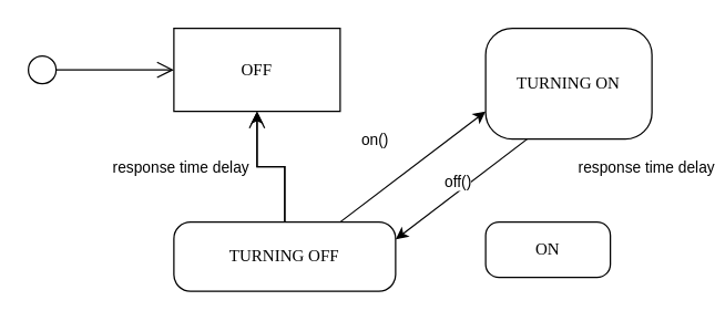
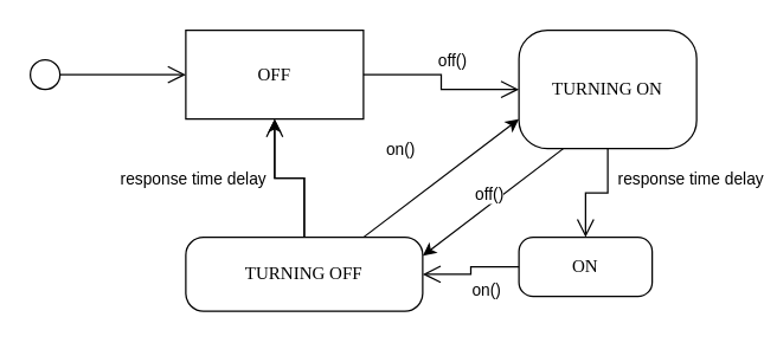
  <mxCell id="0" />
  <mxCell id="1" parent="0" />
  <mxCell id="2" value="ON" style="rounded=1;whiteSpace=wrap;html=1;arcSize=24;shadow=0;comic=0;labelBackgroundColor=none;fontFamily=Verdana;fontSize=12;align=center;" vertex="1" parent="1"><mxGeometry x="350" y="160" width="90" height="40" as="geometry" /></mxCell>
  <mxCell id="3" style="rounded=0;orthogonalLoop=1;jettySize=auto;html=1;entryX=1;entryY=0.25;entryDx=0;entryDy=0;exitX=0.25;exitY=1;exitDx=0;exitDy=0;" edge="1" parent="1" source="4" target="7"><mxGeometry relative="1" as="geometry"><mxPoint x="380" y="100" as="sourcePoint" /><mxPoint x="260" y="180" as="targetPoint" /></mxGeometry></mxCell>
  <mxCell id="4" value="TURNING ON" style="rounded=1;whiteSpace=wrap;html=1;arcSize=24;shadow=0;comic=0;labelBackgroundColor=none;fontFamily=Verdana;fontSize=12;align=center;" vertex="1" parent="1"><mxGeometry x="350" y="20" width="120" height="80" as="geometry" /></mxCell>
  <mxCell id="5" value="" style="edgeStyle=orthogonalEdgeStyle;rounded=0;orthogonalLoop=1;jettySize=auto;html=1;endArrow=open;endFill=0;endSize=10;" edge="1" parent="1" source="7" target="8"><mxGeometry relative="1" as="geometry" /></mxCell>
  <mxCell id="6" value="" style="edgeStyle=orthogonalEdgeStyle;rounded=0;orthogonalLoop=1;jettySize=auto;html=1;" edge="1" parent="1" source="7" target="8"><mxGeometry relative="1" as="geometry" /></mxCell>
  <mxCell id="7" value="TURNING OFF" style="rounded=1;whiteSpace=wrap;html=1;arcSize=24;shadow=0;comic=0;labelBackgroundColor=none;fontFamily=Verdana;fontSize=12;align=center;" vertex="1" parent="1"><mxGeometry x="125" y="160" width="160" height="50" as="geometry" /></mxCell>
  <mxCell id="8" value="OFF" style="whiteSpace=wrap;html=1;arcSize=24;shadow=0;comic=0;labelBackgroundColor=none;fontFamily=Verdana;fontSize=12;align=center;rounded=0;" vertex="1" parent="1"><mxGeometry x="125" y="20" width="120" height="60" as="geometry" /></mxCell>
  <mxCell id="9" style="edgeStyle=orthogonalEdgeStyle;rounded=0;orthogonalLoop=1;jettySize=auto;html=1;entryX=0;entryY=0.5;entryDx=0;entryDy=0;endArrow=open;endFill=0;endSize=10;" edge="1" parent="1" source="10" target="8"><mxGeometry relative="1" as="geometry" /></mxCell>
  <mxCell id="10" value="" style="ellipse;whiteSpace=wrap;html=1;aspect=fixed;" vertex="1" parent="1"><mxGeometry x="20" y="40" width="20" height="20" as="geometry" /></mxCell>
+ <mxCell id="11" style="edgeStyle=orthogonalEdgeStyle;rounded=0;orthogonalLoop=1;jettySize=auto;html=1;endArrow=open;endFill=0;endSize=10;exitX=1;exitY=0.5;exitDx=0;exitDy=0;entryX=0;entryY=0.5;entryDx=0;entryDy=0;" edge="1" parent="1" source="8" target="4"><mxGeometry relative="1" as="geometry"><mxPoint x="250" y="50" as="sourcePoint" /><mxPoint x="330" y="50" as="targetPoint" /></mxGeometry></mxCell>
+ <mxCell id="12" value="off()" style="edgeLabel;html=1;align=center;verticalAlign=middle;resizable=0;points=[];" connectable="0" vertex="1" parent="11"><mxGeometry x="-0.105" relative="1" as="geometry"><mxPoint x="8" y="-10" as="offset" /></mxGeometry></mxCell>
+ <mxCell id="13" style="edgeStyle=orthogonalEdgeStyle;rounded=0;orthogonalLoop=1;jettySize=auto;html=1;endArrow=open;endFill=0;endSize=10;exitX=0.5;exitY=1;exitDx=0;exitDy=0;entryX=0.5;entryY=0;entryDx=0;entryDy=0;" edge="1" parent="1" source="4" target="2"><mxGeometry relative="1" as="geometry"><mxPoint x="410" y="100" as="sourcePoint" /><mxPoint x="515" y="100" as="targetPoint" /></mxGeometry></mxCell>
+ <mxCell id="14" style="edgeStyle=orthogonalEdgeStyle;rounded=0;orthogonalLoop=1;jettySize=auto;html=1;endArrow=open;endFill=0;endSize=10;exitX=0;exitY=0.5;exitDx=0;exitDy=0;entryX=1;entryY=0.5;entryDx=0;entryDy=0;" edge="1" parent="1" source="2" target="7"><mxGeometry relative="1" as="geometry"><mxPoint x="300" y="180" as="sourcePoint" /><mxPoint x="300" y="260" as="targetPoint" /></mxGeometry></mxCell>
+ <mxCell id="15" value="on()" style="edgeLabel;html=1;align=center;verticalAlign=middle;resizable=0;points=[];" connectable="0" vertex="1" parent="14"><mxGeometry x="0.282" y="-1" relative="1" as="geometry"><mxPoint x="17" y="11" as="offset" /></mxGeometry></mxCell>
  <mxCell id="16" value="response time delay" style="edgeLabel;html=1;align=center;verticalAlign=middle;resizable=0;points=[];" connectable="0" vertex="1" parent="1"><mxGeometry x="129" y="120" as="geometry" /></mxCell>
  <mxCell id="17" style="rounded=0;orthogonalLoop=1;jettySize=auto;html=1;entryX=0;entryY=0.75;entryDx=0;entryDy=0;exitX=0.75;exitY=0;exitDx=0;exitDy=0;" edge="1" parent="1" source="7" target="4"><mxGeometry relative="1" as="geometry"><mxPoint x="210" y="150" as="sourcePoint" /><mxPoint x="340" y="70" as="targetPoint" /></mxGeometry></mxCell>
  <mxCell id="18" value="on()" style="edgeLabel;html=1;align=center;verticalAlign=middle;resizable=0;points=[];" connectable="0" vertex="1" parent="1"><mxGeometry x="269.998" y="100" as="geometry" /></mxCell>
  <mxCell id="19" value="off()" style="edgeLabel;html=1;align=center;verticalAlign=middle;resizable=0;points=[];" connectable="0" vertex="1" parent="1"><mxGeometry x="329.998" y="130" as="geometry" /></mxCell>
  <mxCell id="20" value="response time delay" style="edgeLabel;html=1;align=center;verticalAlign=middle;resizable=0;points=[];" connectable="0" vertex="1" parent="1"><mxGeometry x="465" y="120" as="geometry" /></mxCell>
